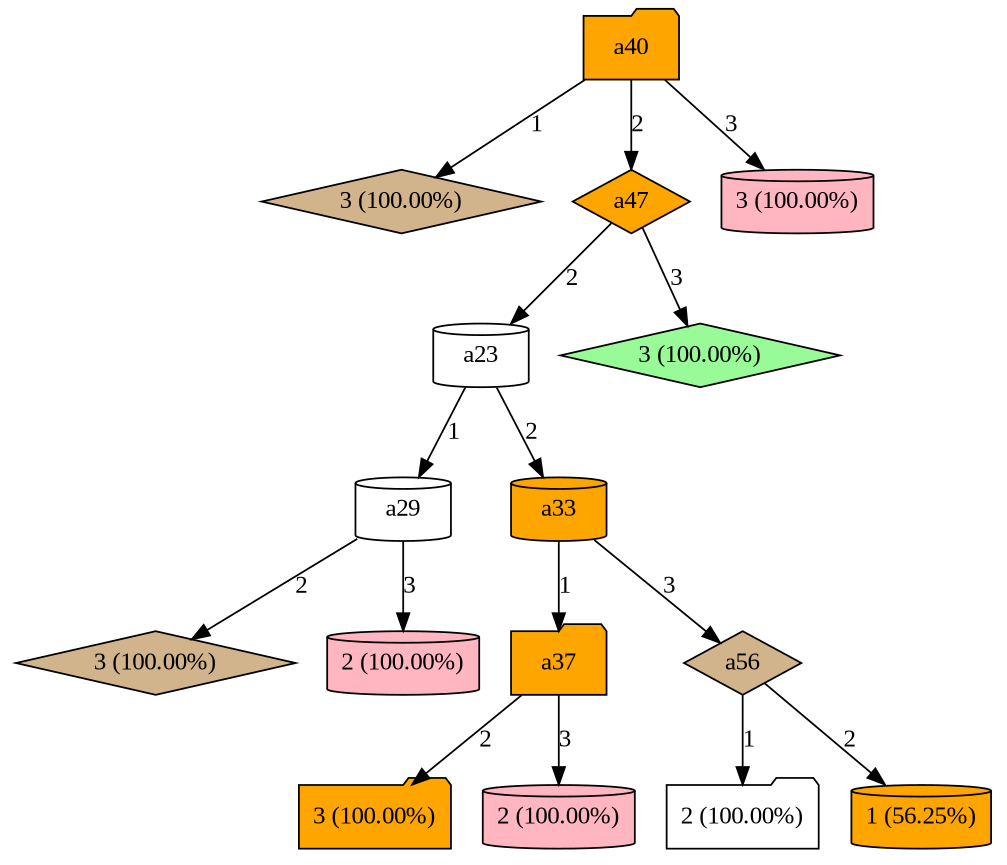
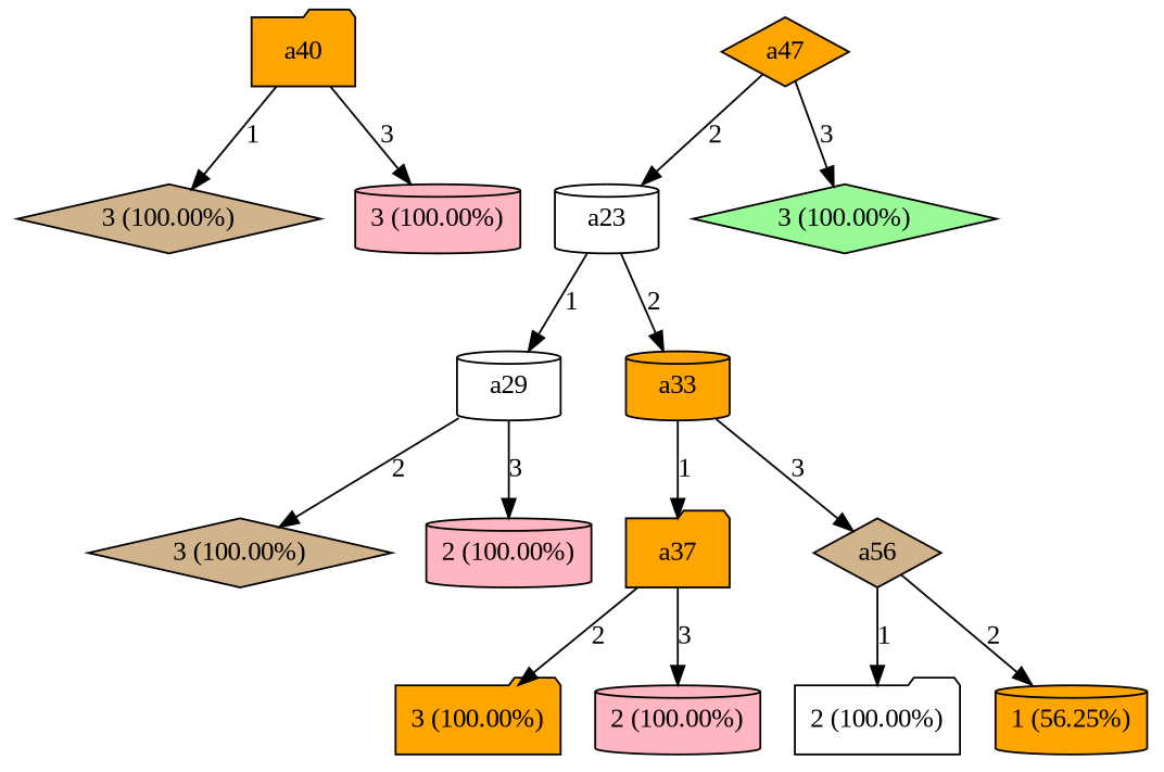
  digraph {
    fontname="Liberation Serif"
    node [fillcolor=orange fontname="Liberation Serif" shape=cylinder style=filled]
    edge [fontname="Liberation Serif"]
    n1 [label=a40 shape=folder]
    n2 [fillcolor=tan label="3 (100.00%)" shape=diamond]
    n3 [label=a47 shape=diamond]
    n4 [fillcolor=lightpink label="3 (100.00%)"]
    n5 [fillcolor=white label=a23]
    n6 [fillcolor=palegreen label="3 (100.00%)" shape=diamond]
    n7 [fillcolor=white label=a29]
    n8 [label=a33]
    n9 [fillcolor=tan label="3 (100.00%)" shape=diamond]
    n10 [fillcolor=lightpink label="2 (100.00%)"]
    n11 [label=a37 shape=folder]
    n12 [fillcolor=tan label=a56 shape=diamond]
    n13 [label="3 (100.00%)" shape=folder]
    n14 [fillcolor=lightpink label="2 (100.00%)"]
    n15 [fillcolor=white label="2 (100.00%)" shape=folder]
    n16 [label="1 (56.25%)"]
    n1 -> n2 [label=1]
-   n1 -> n3 [label=2]
    n1 -> n4 [label=3]
    n3 -> n5 [label=2]
    n3 -> n6 [label=3]
    n5 -> n7 [label=1]
    n5 -> n8 [label=2]
    n7 -> n9 [label=2]
    n7 -> n10 [label=3]
    n8 -> n11 [label=1]
    n8 -> n12 [label=3]
    n11 -> n13 [label=2]
    n11 -> n14 [label=3]
    n12 -> n15 [label=1]
    n12 -> n16 [label=2]
  }
